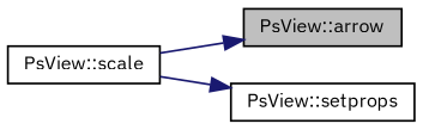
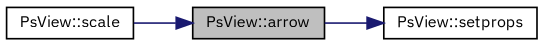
  digraph {
    fontname="IBM Plex Sans"
    rankdir=LR
    node [color=black fillcolor=white fontname="IBM Plex Sans" fontsize=10 shape=record style=filled]
    edge [color=midnightblue fontname="IBM Plex Sans" fontsize=10 labelfontname=Helvetica labelfontsize=10 style=solid]
    n1 [fillcolor=grey75 fontcolor=black height=0.2 label="PsView::arrow" width=0.4]
    n2 [height=0.2 label="PsView::setprops" width=0.4]
    n3 [height=0.2 label="PsView::scale" width=0.4]
-   n3 -> n2
+   n1 -> n2
    n3 -> n1
  }
